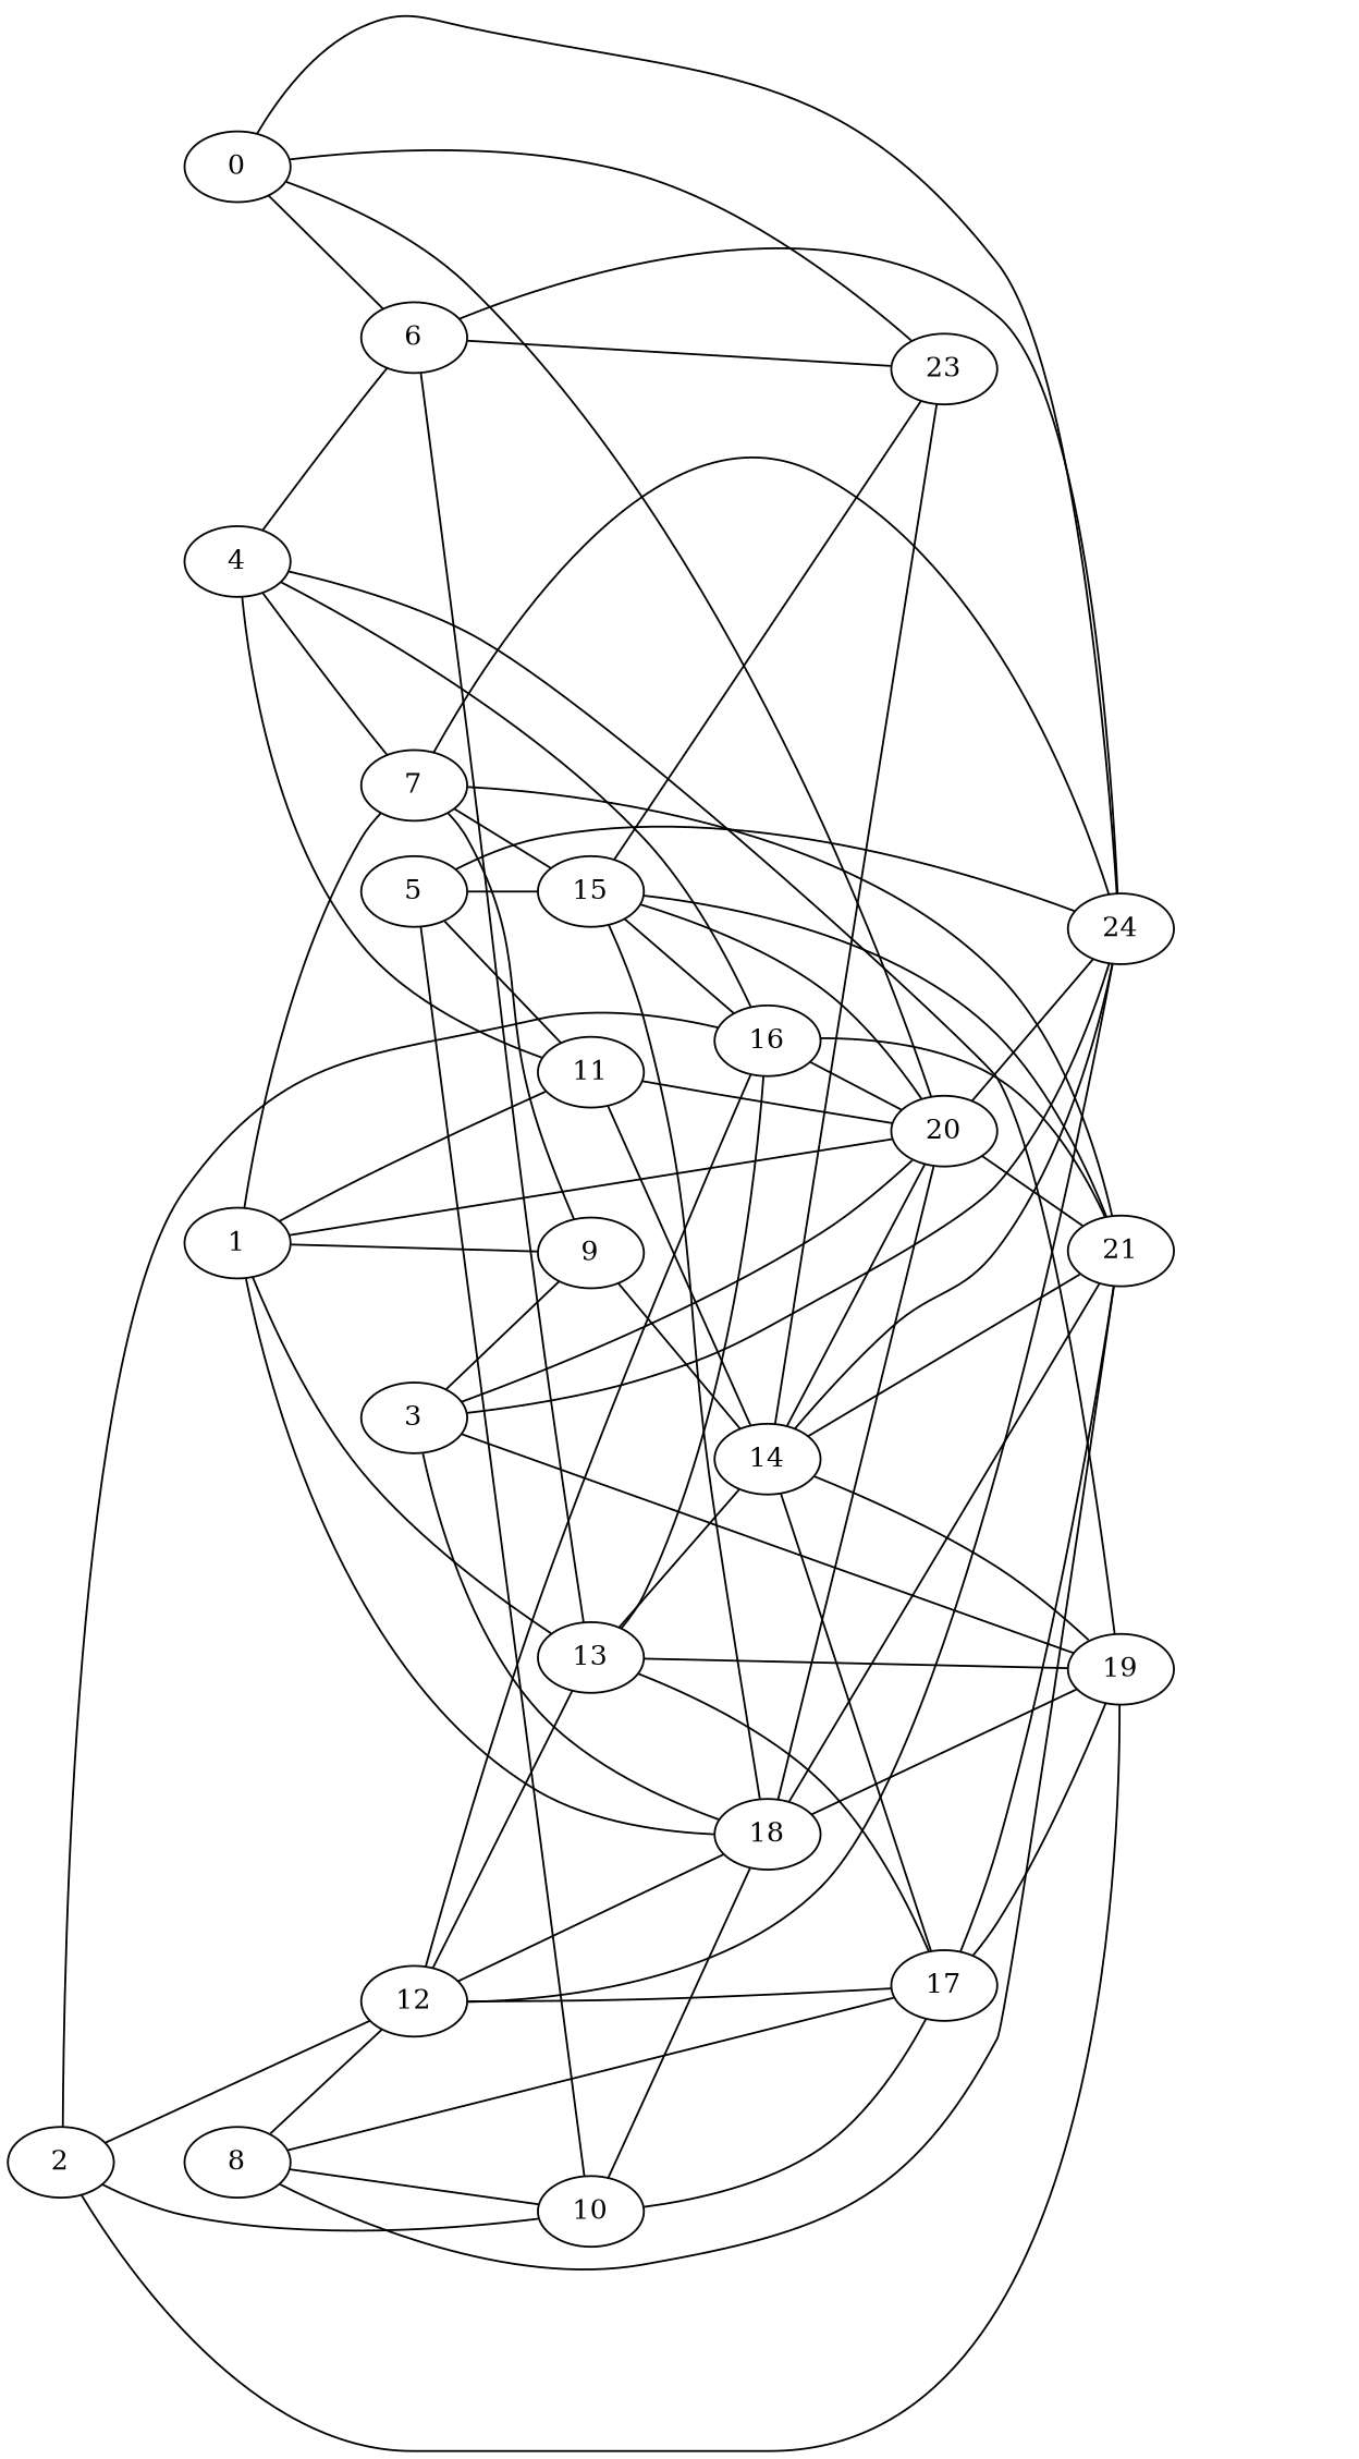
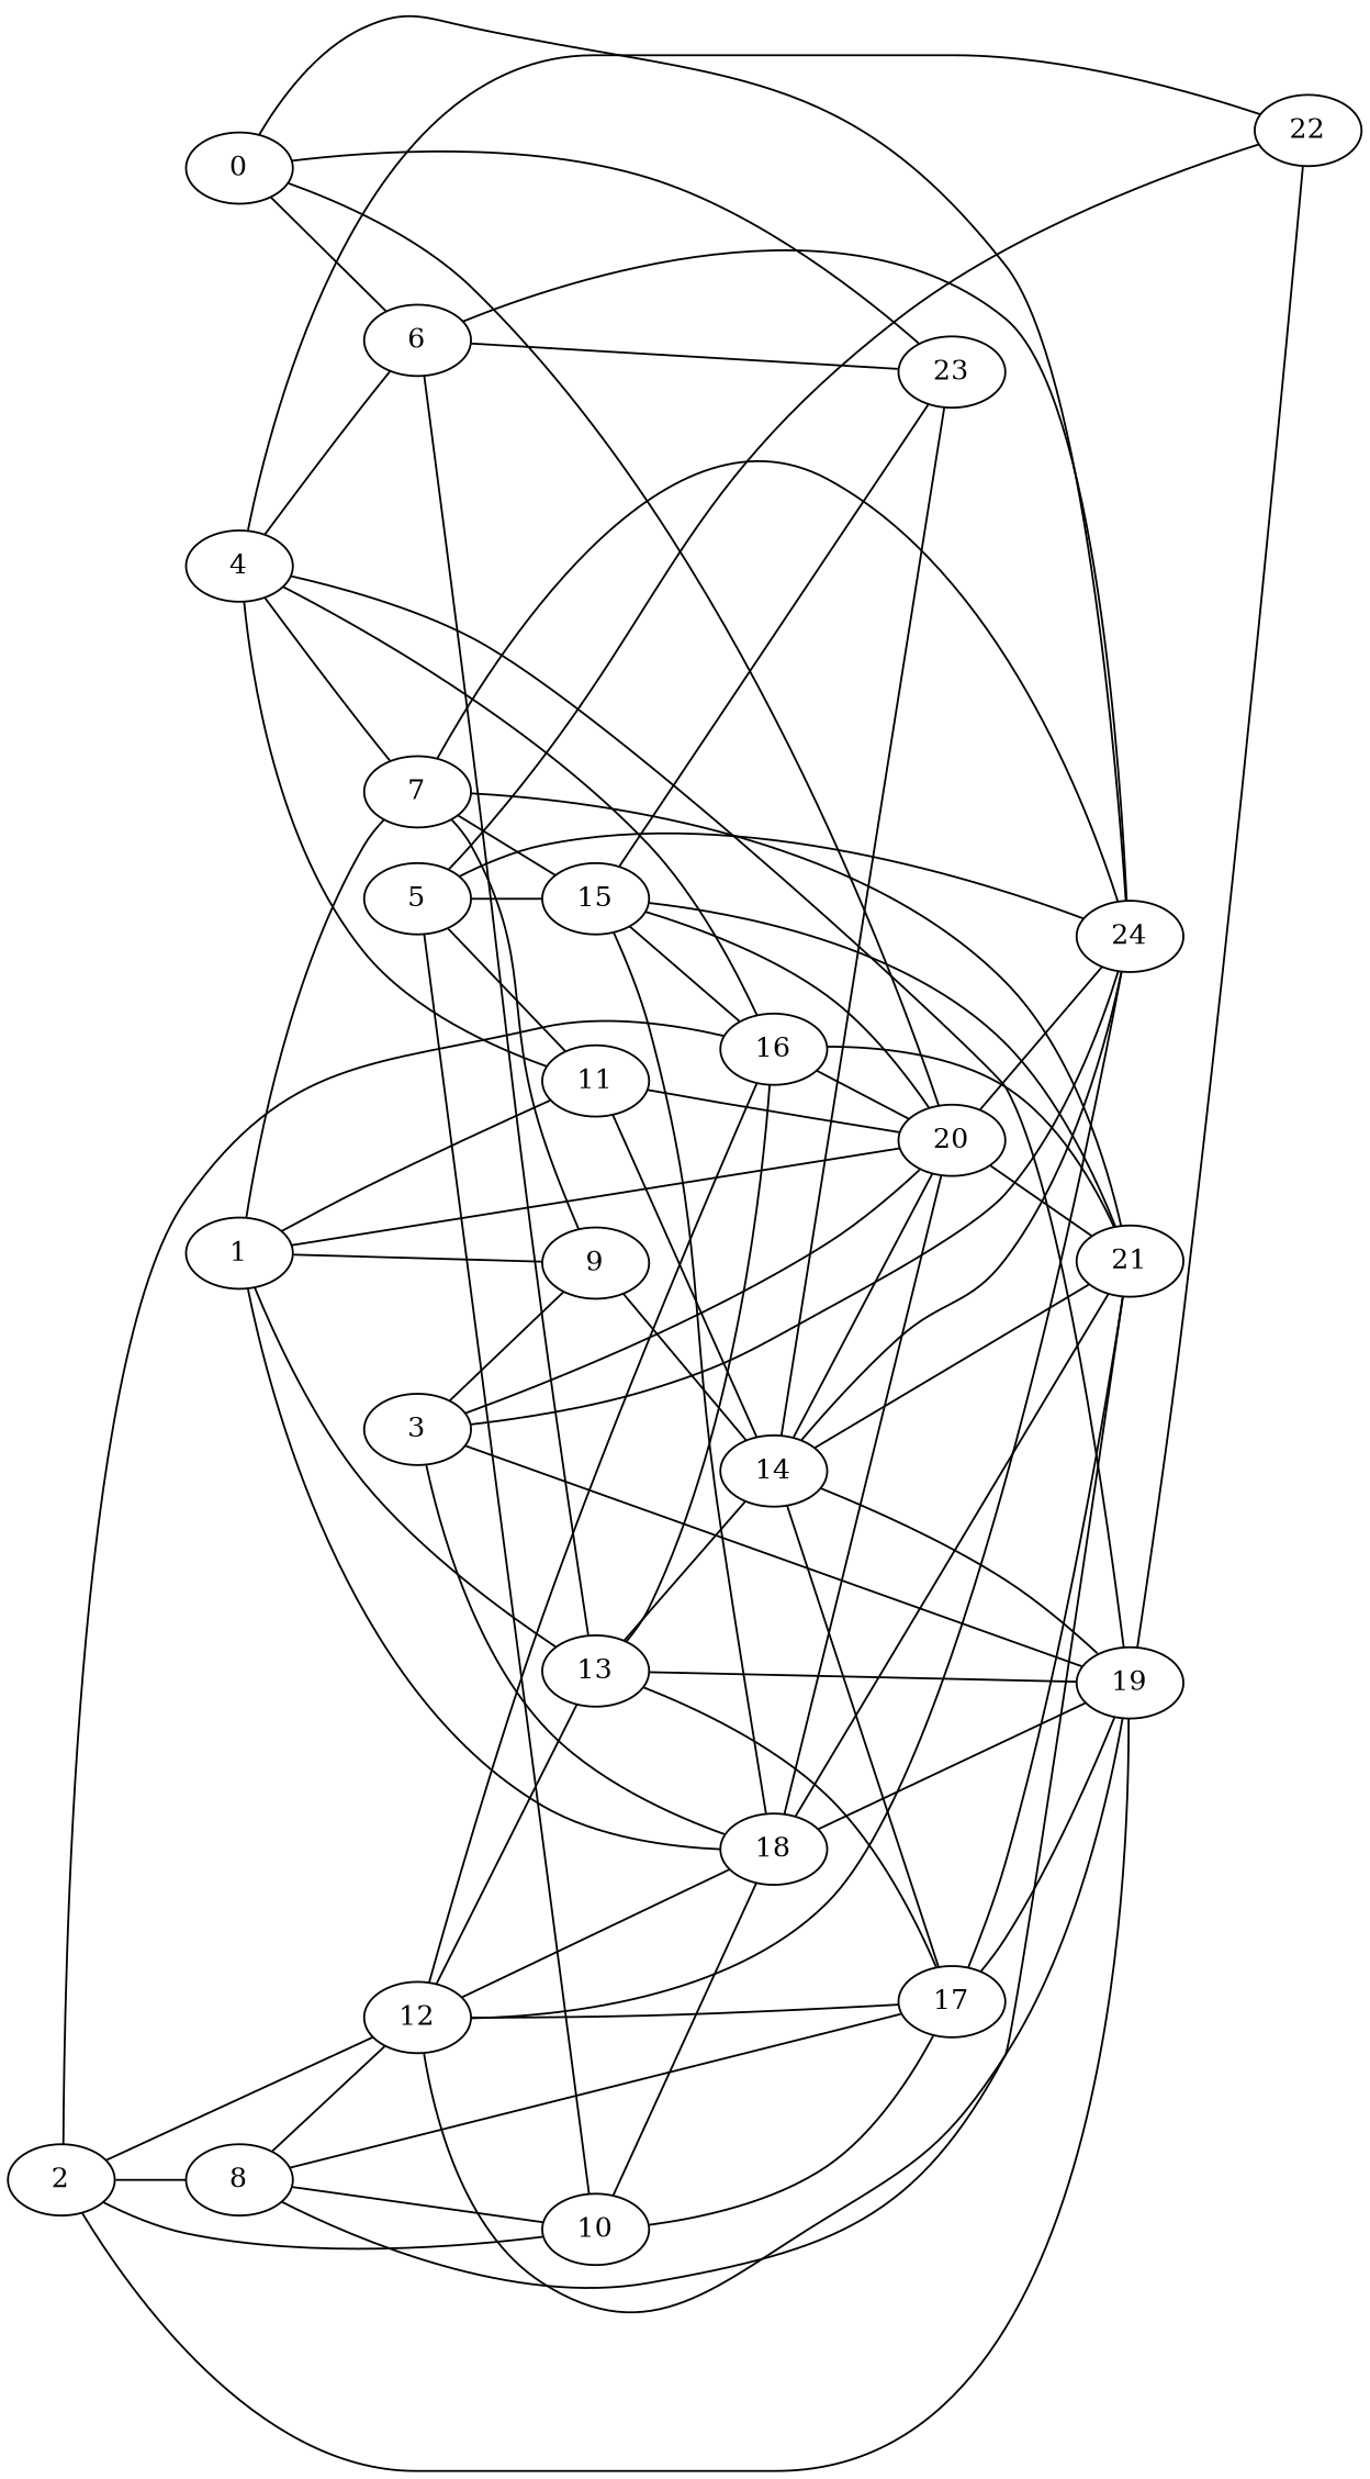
  strict graph {
    rankdir=LR
    edge [is_available=True prob=1.0]
    0
    6
    20
    23
    24
    13
    21
    1
    7
    9
    11
    18
    15
    14
    16
    19
    17
    2
    8
    10
    12
+   22
    3
    4
    5
    0 -- 6 [prob=0.493532593815]
    0 -- 20 [prob=0.874375672756]
    0 -- 23 [prob=0.727837150282]
    0 -- 24 [prob=0.0195264940072]
    6 -- 23
    6 -- 24
    6 -- 13 [prob=0.31810043361]
    20 -- 24
    20 -- 21 [prob=0.708682035042]
    13 -- 14
    13 -- 16
    13 -- 19 [prob=0.474745778917]
    13 -- 17 [prob=0.419746020638]
    1 -- 20 [prob=0.659000417291]
    1 -- 13 [prob=0.802999937385]
    1 -- 7 [prob=0.197048530967]
    1 -- 9 [prob=0.824605696772]
    1 -- 11 [prob=0.756678633951]
    1 -- 18 [prob=0.414073594835]
    7 -- 24 [prob=0.861972815113]
    7 -- 21
    7 -- 9 [prob=0.762554405941]
    7 -- 15
    9 -- 14 [prob=0.0495936305536]
    11 -- 20
    11 -- 14 [prob=0.166435813774]
    18 -- 20 [prob=0.473536971983]
    18 -- 21 [prob=0.800935232732]
    18 -- 19 [prob=0.921041969718]
    15 -- 20
    15 -- 23 [prob=0.489565201724]
    15 -- 21
    15 -- 18 [prob=0.101786663288]
    15 -- 16 [prob=0.774430727073]
    14 -- 20 [prob=0.224310083259]
    14 -- 23 [prob=0.418319202811]
    14 -- 24 [prob=0.317050373474]
    14 -- 21 [prob=0.969875638717]
    14 -- 19 [prob=0.576860550615]
    14 -- 17 [prob=0.875549372101]
    16 -- 20 [prob=0.605871872173]
    16 -- 21 [prob=0.972372893143]
+   19 -- 22 [prob=0.200343124384]
    17 -- 21 [prob=0.142124846963]
    17 -- 19 [prob=0.101338399336]
    2 -- 16 [prob=0.200802161515]
    2 -- 19
+   2 -- 8
    2 -- 10 [prob=0.576676949813]
    2 -- 12
    8 -- 21
    8 -- 17 [prob=0.128514992769]
    8 -- 10 [prob=0.724444269547]
    8 -- 12 [prob=0.904532823307]
    10 -- 18 [prob=0.628445590161]
    10 -- 17 [prob=0.874666394511]
    12 -- 24
    12 -- 13 [prob=0.133457569244]
    12 -- 18 [prob=0.530397499718]
    12 -- 16 [prob=0.410658576164]
+   12 -- 19 [prob=0.991805449245]
    12 -- 17 [prob=0.927843714899]
    3 -- 20 [prob=0.116268173406]
    3 -- 24 [prob=0.542442518908]
    3 -- 9 [prob=0.596836734068]
    3 -- 18
    3 -- 19
    4 -- 6
    4 -- 7
    4 -- 11
    4 -- 16 [prob=0.542340175441]
    4 -- 19 [prob=0.680884929165]
+   4 -- 22 [prob=0.551540096008]
    5 -- 24 [prob=0.353090728435]
    5 -- 11 [prob=0.138637443689]
    5 -- 15 [prob=0.0927902444271]
    5 -- 10 [prob=0.610800215907]
+   5 -- 22 [prob=0.813918091436]
  }
